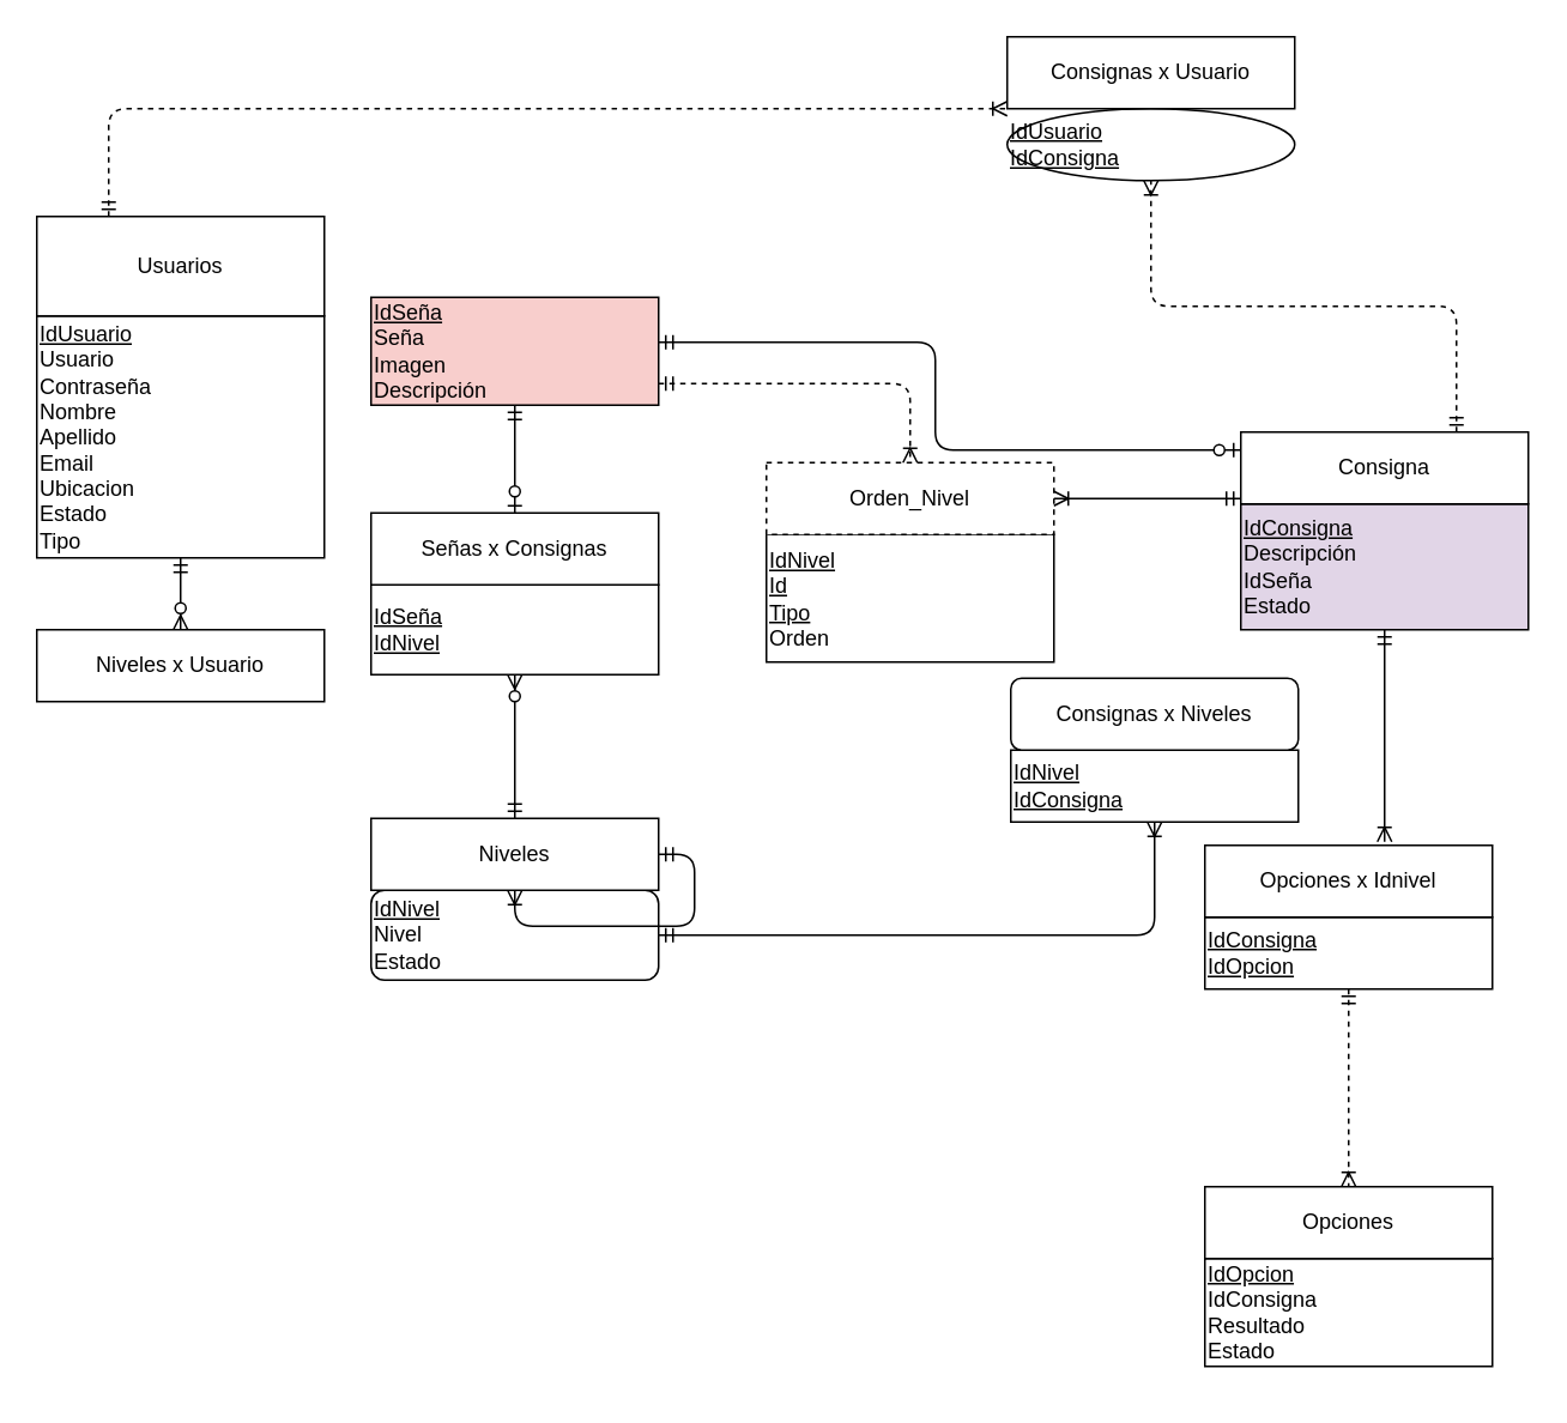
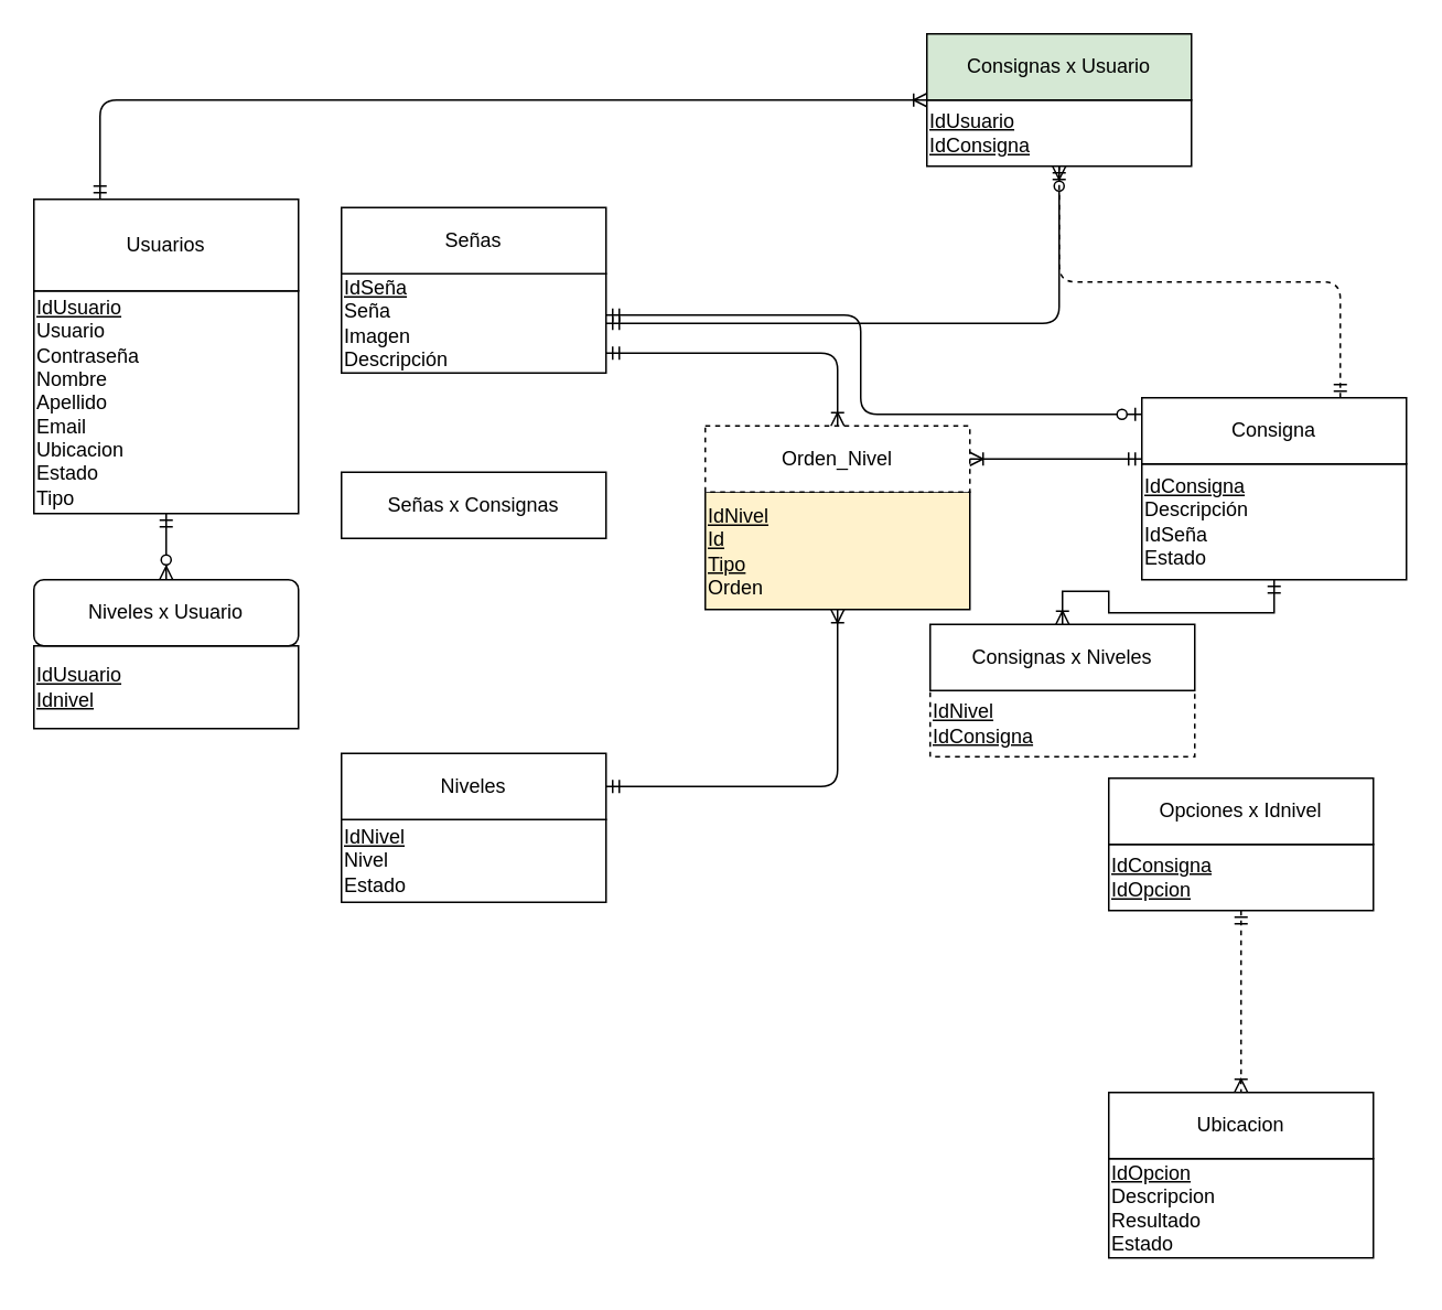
  <mxCell id="0" />
  <mxCell id="1" parent="0" />
  <mxCell id="2" value="" style="group" parent="1" vertex="1" connectable="0"><mxGeometry x="20" y="350" width="160" height="90" as="geometry" /></mxCell>
- <mxCell id="4" value="Niveles x Usuario" style="rounded=0;whiteSpace=wrap;html=1;" parent="2" vertex="1"><mxGeometry width="160" height="40" as="geometry" /></mxCell>
+ <mxCell id="3" value="&lt;div&gt;&lt;u&gt;IdUsuario&lt;/u&gt;&lt;/div&gt;&lt;div&gt;&lt;u&gt;Idnivel&lt;/u&gt;&lt;br&gt;&lt;/div&gt;" style="rounded=0;whiteSpace=wrap;html=1;align=left;" parent="2" vertex="1"><mxGeometry y="40" width="160" height="50" as="geometry" /></mxCell>
+ <mxCell id="4" value="Niveles x Usuario" style="whiteSpace=wrap;html=1;rounded=1;" parent="2" vertex="1"><mxGeometry width="160" height="40" as="geometry" /></mxCell>
  <mxCell id="5" value="" style="group" parent="1" vertex="1" connectable="0"><mxGeometry x="670" y="470" width="160" height="110" as="geometry" /></mxCell>
  <mxCell id="6" value="&lt;div&gt;&lt;u&gt;IdConsigna&lt;/u&gt;&lt;/div&gt;&lt;div&gt;&lt;u&gt;IdOpcion&lt;/u&gt;&lt;/div&gt;" style="rounded=0;whiteSpace=wrap;html=1;align=left;" parent="5" vertex="1"><mxGeometry y="40" width="160" height="40" as="geometry" /></mxCell>
  <mxCell id="7" value="Opciones x Idnivel" style="rounded=0;whiteSpace=wrap;html=1;" parent="5" vertex="1"><mxGeometry width="160" height="40" as="geometry" /></mxCell>
  <mxCell id="8" value="" style="group" parent="1" vertex="1" connectable="0"><mxGeometry x="690" y="240" width="160" height="110" as="geometry" /></mxCell>
- <mxCell id="9" value="&lt;div&gt;&lt;u&gt;IdConsigna&lt;/u&gt;&lt;/div&gt;&lt;div&gt;Descripción&lt;/div&gt;&lt;div&gt;IdSeña&lt;/div&gt;&lt;div&gt;Estado&lt;br&gt;&lt;u&gt;&lt;/u&gt;&lt;/div&gt;" style="rounded=0;whiteSpace=wrap;html=1;align=left;fillColor=#e1d5e7;" parent="8" vertex="1"><mxGeometry y="40" width="160" height="70" as="geometry" /></mxCell>
+ <mxCell id="9" value="&lt;div&gt;&lt;u&gt;IdConsigna&lt;/u&gt;&lt;/div&gt;&lt;div&gt;Descripción&lt;/div&gt;&lt;div&gt;IdSeña&lt;/div&gt;&lt;div&gt;Estado&lt;br&gt;&lt;u&gt;&lt;/u&gt;&lt;/div&gt;" style="rounded=0;whiteSpace=wrap;html=1;align=left;" parent="8" vertex="1"><mxGeometry y="40" width="160" height="70" as="geometry" /></mxCell>
  <mxCell id="10" value="Consigna" style="rounded=0;whiteSpace=wrap;html=1;" parent="8" vertex="1"><mxGeometry width="160" height="40" as="geometry" /></mxCell>
  <mxCell id="11" value="" style="group" parent="1" vertex="1" connectable="0"><mxGeometry x="206" y="455" width="160" height="90" as="geometry" /></mxCell>
- <mxCell id="12" value="&lt;div&gt;&lt;u&gt;IdNivel&lt;/u&gt;&lt;/div&gt;&lt;div&gt;Nivel&lt;/div&gt;&lt;div&gt;Estado&lt;br&gt;&lt;u&gt;&lt;/u&gt;&lt;/div&gt;" style="whiteSpace=wrap;html=1;align=left;rounded=1;" parent="11" vertex="1"><mxGeometry y="40" width="160" height="50" as="geometry" /></mxCell>
+ <mxCell id="12" value="&lt;div&gt;&lt;u&gt;IdNivel&lt;/u&gt;&lt;/div&gt;&lt;div&gt;Nivel&lt;/div&gt;&lt;div&gt;Estado&lt;br&gt;&lt;u&gt;&lt;/u&gt;&lt;/div&gt;" style="rounded=0;whiteSpace=wrap;html=1;align=left;" parent="11" vertex="1"><mxGeometry y="40" width="160" height="50" as="geometry" /></mxCell>
  <mxCell id="13" value="Niveles" style="rounded=0;whiteSpace=wrap;html=1;" parent="11" vertex="1"><mxGeometry width="160" height="40" as="geometry" /></mxCell>
  <mxCell id="14" value="" style="group" parent="1" vertex="1" connectable="0"><mxGeometry x="206" y="125" width="160" height="100" as="geometry" /></mxCell>
- <mxCell id="15" value="&lt;div&gt;&lt;u&gt;IdSeña&lt;/u&gt;&lt;/div&gt;&lt;div&gt;Seña&lt;/div&gt;&lt;div&gt;Imagen&lt;br&gt;&lt;/div&gt;&lt;div&gt;Descripción&lt;/div&gt;" style="rounded=0;whiteSpace=wrap;html=1;align=left;fillColor=#f8cecc;" parent="14" vertex="1"><mxGeometry y="40" width="160" height="60" as="geometry" /></mxCell>
+ <mxCell id="15" value="&lt;div&gt;&lt;u&gt;IdSeña&lt;/u&gt;&lt;/div&gt;&lt;div&gt;Seña&lt;/div&gt;&lt;div&gt;Imagen&lt;br&gt;&lt;/div&gt;&lt;div&gt;Descripción&lt;/div&gt;" style="rounded=0;whiteSpace=wrap;html=1;align=left;" parent="14" vertex="1"><mxGeometry y="40" width="160" height="60" as="geometry" /></mxCell>
+ <mxCell id="16" value="Señas" style="rounded=0;whiteSpace=wrap;html=1;" parent="14" vertex="1"><mxGeometry width="160" height="40" as="geometry" /></mxCell>
  <mxCell id="17" value="" style="group" parent="1" vertex="1" connectable="0"><mxGeometry x="206" y="285" width="160" height="90" as="geometry" /></mxCell>
- <mxCell id="18" value="&lt;div&gt;&lt;u&gt;IdSeña&lt;/u&gt;&lt;/div&gt;&lt;u&gt;IdNivel&lt;/u&gt;&lt;br&gt;&lt;u&gt;&lt;/u&gt;" style="rounded=0;whiteSpace=wrap;html=1;align=left;" parent="17" vertex="1"><mxGeometry y="40" width="160" height="50" as="geometry" /></mxCell>
  <mxCell id="19" value="Señas x Consignas" style="rounded=0;whiteSpace=wrap;html=1;" parent="17" vertex="1"><mxGeometry width="160" height="40" as="geometry" /></mxCell>
  <mxCell id="20" value="" style="group" parent="1" vertex="1" connectable="0"><mxGeometry x="20" y="120" width="160" height="190" as="geometry" /></mxCell>
  <mxCell id="21" value="&lt;div&gt;&lt;u&gt;IdUsuario&lt;/u&gt;&lt;br&gt;&lt;/div&gt;&lt;div&gt;Usuario&lt;/div&gt;&lt;div&gt;Contraseña&lt;/div&gt;&lt;div&gt;Nombre&lt;/div&gt;&lt;div&gt;Apellido&lt;/div&gt;&lt;div&gt;Email&lt;/div&gt;&lt;div&gt;Ubicacion&lt;/div&gt;&lt;div&gt;Estado&lt;/div&gt;&lt;div&gt;Tipo&lt;br&gt;&lt;/div&gt;" style="rounded=0;whiteSpace=wrap;html=1;align=left;" parent="20" vertex="1"><mxGeometry y="55.38" width="160" height="134.62" as="geometry" /></mxCell>
  <mxCell id="22" value="Usuarios" style="rounded=0;whiteSpace=wrap;html=1;" parent="20" vertex="1"><mxGeometry width="160" height="55.385" as="geometry" /></mxCell>
  <mxCell id="23" style="edgeStyle=orthogonalEdgeStyle;rounded=1;orthogonalLoop=1;jettySize=auto;html=1;entryX=0.5;entryY=0;entryDx=0;entryDy=0;startArrow=ERmandOne;startFill=0;endArrow=ERzeroToMany;endFill=1;" parent="1" source="21" target="4" edge="1"><mxGeometry relative="1" as="geometry" /></mxCell>
- <mxCell id="24" style="edgeStyle=orthogonalEdgeStyle;rounded=1;orthogonalLoop=1;jettySize=auto;html=1;entryX=0.5;entryY=0;entryDx=0;entryDy=0;startArrow=ERmandOne;startFill=0;endArrow=ERzeroToOne;endFill=1;" parent="1" source="15" target="19" edge="1"><mxGeometry relative="1" as="geometry" /></mxCell>
- <mxCell id="25" style="edgeStyle=orthogonalEdgeStyle;rounded=1;orthogonalLoop=1;jettySize=auto;html=1;entryX=0.5;entryY=1;entryDx=0;entryDy=0;startArrow=ERmandOne;startFill=0;endArrow=ERzeroToMany;endFill=1;exitX=0.5;exitY=0;exitDx=0;exitDy=0;" parent="1" source="13" target="18" edge="1"><mxGeometry relative="1" as="geometry"><mxPoint x="236" y="455" as="sourcePoint" /></mxGeometry></mxCell>
- <mxCell id="26" style="edgeStyle=orthogonalEdgeStyle;rounded=0;orthogonalLoop=1;jettySize=auto;html=1;entryX=0.625;entryY=-0.05;entryDx=0;entryDy=0;startArrow=ERmandOne;startFill=0;endArrow=ERoneToMany;endFill=0;entryPerimeter=0;" parent="1" source="9" target="7" edge="1"><mxGeometry relative="1" as="geometry" /></mxCell>
+ <mxCell id="24" style="edgeStyle=orthogonalEdgeStyle;rounded=1;orthogonalLoop=1;jettySize=auto;html=1;startArrow=ERmandOne;startFill=0;endArrow=ERzeroToOne;endFill=1;" parent="1" source="15" target="31" edge="1"><mxGeometry relative="1" as="geometry" /></mxCell>
+ <mxCell id="26" style="edgeStyle=orthogonalEdgeStyle;rounded=0;orthogonalLoop=1;jettySize=auto;html=1;startArrow=ERmandOne;startFill=0;endArrow=ERoneToMany;endFill=0;" parent="1" source="9" target="29" edge="1"><mxGeometry relative="1" as="geometry" /></mxCell>
  <mxCell id="27" value="" style="group" parent="1" vertex="1" connectable="0"><mxGeometry x="562" y="377" width="160" height="90" as="geometry" /></mxCell>
- <mxCell id="28" value="&lt;div&gt;&lt;u&gt;IdNivel&lt;/u&gt;&lt;/div&gt;&lt;div&gt;&lt;u&gt;IdConsigna&lt;/u&gt;&lt;br&gt;&lt;/div&gt;" style="rounded=0;whiteSpace=wrap;html=1;align=left;" parent="27" vertex="1"><mxGeometry y="40" width="160" height="40" as="geometry" /></mxCell>
- <mxCell id="29" value="Consignas x Niveles" style="whiteSpace=wrap;html=1;rounded=1;" parent="27" vertex="1"><mxGeometry width="160" height="40" as="geometry" /></mxCell>
- <mxCell id="30" style="edgeStyle=orthogonalEdgeStyle;rounded=1;orthogonalLoop=1;jettySize=auto;html=1;entryX=0.5;entryY=1;entryDx=0;entryDy=0;startArrow=ERmandOne;startFill=0;endArrow=ERoneToMany;endFill=0;strokeColor=#000000;" parent="1" source="12" target="28" edge="1"><mxGeometry relative="1" as="geometry" /></mxCell>
- <mxCell id="31" value="&lt;div&gt;&lt;u&gt;IdUsuario&lt;/u&gt;&lt;/div&gt;&lt;div&gt;&lt;u&gt;IdConsigna&lt;/u&gt;&lt;/div&gt;" style="ellipse;whiteSpace=wrap;html=1;align=left;" parent="1" vertex="1"><mxGeometry x="560" y="60" width="160" height="40" as="geometry" /></mxCell>
- <mxCell id="32" value="Consignas x Usuario" style="rounded=0;whiteSpace=wrap;html=1;" parent="1" vertex="1"><mxGeometry x="560" y="20" width="160" height="40" as="geometry" /></mxCell>
- <mxCell id="33" style="edgeStyle=orthogonalEdgeStyle;rounded=1;orthogonalLoop=1;jettySize=auto;html=1;exitX=0.25;exitY=0;exitDx=0;exitDy=0;entryX=0;entryY=1;entryDx=0;entryDy=0;startArrow=ERmandOne;startFill=0;endArrow=ERoneToMany;endFill=0;strokeColor=#000000;dashed=1;" parent="1" source="22" target="32" edge="1"><mxGeometry relative="1" as="geometry"><Array as="points"><mxPoint x="60" y="60" /></Array></mxGeometry></mxCell>
+ <mxCell id="28" value="&lt;div&gt;&lt;u&gt;IdNivel&lt;/u&gt;&lt;/div&gt;&lt;div&gt;&lt;u&gt;IdConsigna&lt;/u&gt;&lt;br&gt;&lt;/div&gt;" style="rounded=0;whiteSpace=wrap;html=1;align=left;dashed=1;" parent="27" vertex="1"><mxGeometry y="40" width="160" height="40" as="geometry" /></mxCell>
+ <mxCell id="29" value="Consignas x Niveles" style="rounded=0;whiteSpace=wrap;html=1;" parent="27" vertex="1"><mxGeometry width="160" height="40" as="geometry" /></mxCell>
+ <mxCell id="31" value="&lt;div&gt;&lt;u&gt;IdUsuario&lt;/u&gt;&lt;/div&gt;&lt;div&gt;&lt;u&gt;IdConsigna&lt;/u&gt;&lt;/div&gt;" style="rounded=0;whiteSpace=wrap;html=1;align=left;" parent="1" vertex="1"><mxGeometry x="560" y="60" width="160" height="40" as="geometry" /></mxCell>
+ <mxCell id="32" value="Consignas x Usuario" style="rounded=0;whiteSpace=wrap;html=1;fillColor=#d5e8d4;" parent="1" vertex="1"><mxGeometry x="560" y="20" width="160" height="40" as="geometry" /></mxCell>
+ <mxCell id="33" style="edgeStyle=orthogonalEdgeStyle;rounded=1;orthogonalLoop=1;jettySize=auto;html=1;exitX=0.25;exitY=0;exitDx=0;exitDy=0;entryX=0;entryY=1;entryDx=0;entryDy=0;startArrow=ERmandOne;startFill=0;endArrow=ERoneToMany;endFill=0;strokeColor=#000000;" parent="1" source="22" target="32" edge="1"><mxGeometry relative="1" as="geometry"><Array as="points"><mxPoint x="60" y="60" /></Array></mxGeometry></mxCell>
  <mxCell id="34" style="edgeStyle=orthogonalEdgeStyle;rounded=1;orthogonalLoop=1;jettySize=auto;html=1;exitX=0.75;exitY=0;exitDx=0;exitDy=0;entryX=0.5;entryY=1;entryDx=0;entryDy=0;startArrow=ERmandOne;startFill=0;endArrow=ERoneToMany;endFill=0;strokeColor=#000000;dashed=1;" parent="1" source="10" target="31" edge="1"><mxGeometry relative="1" as="geometry" /></mxCell>
  <mxCell id="35" value="" style="group" parent="1" vertex="1" connectable="0"><mxGeometry x="670" y="660" width="160" height="110" as="geometry" /></mxCell>
- <mxCell id="36" value="&lt;div&gt;&lt;u&gt;IdOpcion&lt;/u&gt;&lt;/div&gt;&lt;div&gt;IdConsigna&lt;/div&gt;&lt;div&gt;Resultado&lt;/div&gt;&lt;div&gt;Estado&lt;br&gt;&lt;/div&gt;" style="rounded=0;whiteSpace=wrap;html=1;align=left;" parent="35" vertex="1"><mxGeometry y="40" width="160" height="60" as="geometry" /></mxCell>
- <mxCell id="37" value="Opciones" style="rounded=0;whiteSpace=wrap;html=1;" parent="35" vertex="1"><mxGeometry width="160" height="40" as="geometry" /></mxCell>
+ <mxCell id="36" value="&lt;div&gt;&lt;u&gt;IdOpcion&lt;/u&gt;&lt;/div&gt;&lt;div&gt;Descripcion&lt;/div&gt;&lt;div&gt;Resultado&lt;/div&gt;&lt;div&gt;Estado&lt;br&gt;&lt;/div&gt;" style="rounded=0;whiteSpace=wrap;html=1;align=left;" parent="35" vertex="1"><mxGeometry y="40" width="160" height="60" as="geometry" /></mxCell>
+ <mxCell id="37" value="Ubicacion" style="rounded=0;whiteSpace=wrap;html=1;" parent="35" vertex="1"><mxGeometry width="160" height="40" as="geometry" /></mxCell>
  <mxCell id="38" style="edgeStyle=orthogonalEdgeStyle;rounded=0;orthogonalLoop=1;jettySize=auto;html=1;exitX=0.5;exitY=1;exitDx=0;exitDy=0;entryX=0.5;entryY=0;entryDx=0;entryDy=0;startArrow=ERmandOne;startFill=0;endArrow=ERoneToMany;endFill=0;dashed=1;" parent="1" source="6" target="37" edge="1"><mxGeometry relative="1" as="geometry" /></mxCell>
  <mxCell id="39" style="edgeStyle=orthogonalEdgeStyle;rounded=1;orthogonalLoop=1;jettySize=auto;html=1;startArrow=ERmandOne;startFill=0;endArrow=ERzeroToOne;endFill=1;" parent="1" source="15" target="10" edge="1"><mxGeometry relative="1" as="geometry"><mxPoint x="500" y="230" as="sourcePoint" /><mxPoint x="500" y="290" as="targetPoint" /><Array as="points"><mxPoint x="520" y="190" /><mxPoint x="520" y="250" /></Array></mxGeometry></mxCell>
  <mxCell id="40" value="" style="group" vertex="1" connectable="0" parent="1"><mxGeometry x="426" y="257" width="160" height="111" as="geometry" /></mxCell>
- <mxCell id="41" value="&lt;div&gt;&lt;u&gt;IdNivel&lt;/u&gt;&lt;/div&gt;&lt;div&gt;&lt;u&gt;Id&lt;/u&gt;&lt;/div&gt;&lt;div&gt;&lt;u&gt;Tipo&lt;/u&gt;&lt;/div&gt;&lt;div&gt;Orden&lt;/div&gt;" style="rounded=0;whiteSpace=wrap;html=1;align=left;" vertex="1" parent="40"><mxGeometry y="40" width="160" height="71" as="geometry" /></mxCell>
+ <mxCell id="41" value="&lt;div&gt;&lt;u&gt;IdNivel&lt;/u&gt;&lt;/div&gt;&lt;div&gt;&lt;u&gt;Id&lt;/u&gt;&lt;/div&gt;&lt;div&gt;&lt;u&gt;Tipo&lt;/u&gt;&lt;/div&gt;&lt;div&gt;Orden&lt;/div&gt;" style="rounded=0;whiteSpace=wrap;html=1;align=left;fillColor=#fff2cc;" vertex="1" parent="40"><mxGeometry y="40" width="160" height="71" as="geometry" /></mxCell>
  <mxCell id="42" value="Orden_Nivel" style="rounded=0;whiteSpace=wrap;html=1;dashed=1;" vertex="1" parent="40"><mxGeometry width="160" height="40" as="geometry" /></mxCell>
- <mxCell id="43" style="edgeStyle=orthogonalEdgeStyle;rounded=1;orthogonalLoop=1;jettySize=auto;html=1;entryX=0.5;entryY=0;entryDx=0;entryDy=0;startArrow=ERmandOne;startFill=0;endArrow=ERoneToMany;endFill=0;dashed=1;" edge="1" parent="1" source="15" target="42"><mxGeometry relative="1" as="geometry"><Array as="points"><mxPoint x="506" y="213" /></Array></mxGeometry></mxCell>
+ <mxCell id="43" style="edgeStyle=orthogonalEdgeStyle;rounded=1;orthogonalLoop=1;jettySize=auto;html=1;entryX=0.5;entryY=0;entryDx=0;entryDy=0;startArrow=ERmandOne;startFill=0;endArrow=ERoneToMany;endFill=0;" edge="1" parent="1" source="15" target="42"><mxGeometry relative="1" as="geometry"><Array as="points"><mxPoint x="506" y="213" /></Array></mxGeometry></mxCell>
  <mxCell id="44" style="edgeStyle=orthogonalEdgeStyle;rounded=1;orthogonalLoop=1;jettySize=auto;html=1;startArrow=ERmandOne;startFill=0;endArrow=ERoneToMany;endFill=0;entryX=1;entryY=0.5;entryDx=0;entryDy=0;" edge="1" parent="1" target="42"><mxGeometry relative="1" as="geometry"><mxPoint x="690" y="277" as="sourcePoint" /><mxPoint x="586" y="280" as="targetPoint" /><Array as="points"><mxPoint x="690" y="277" /></Array></mxGeometry></mxCell>
- <mxCell id="45" style="edgeStyle=orthogonalEdgeStyle;rounded=1;orthogonalLoop=1;jettySize=auto;html=1;exitX=1;exitY=0.5;exitDx=0;exitDy=0;startArrow=ERmandOne;startFill=0;endArrow=ERoneToMany;endFill=0;" edge="1" parent="1" source="13" target="12"><mxGeometry relative="1" as="geometry" /></mxCell>
+ <mxCell id="45" style="edgeStyle=orthogonalEdgeStyle;rounded=1;orthogonalLoop=1;jettySize=auto;html=1;exitX=1;exitY=0.5;exitDx=0;exitDy=0;startArrow=ERmandOne;startFill=0;endArrow=ERoneToMany;endFill=0;" edge="1" parent="1" source="13" target="41"><mxGeometry relative="1" as="geometry" /></mxCell>
